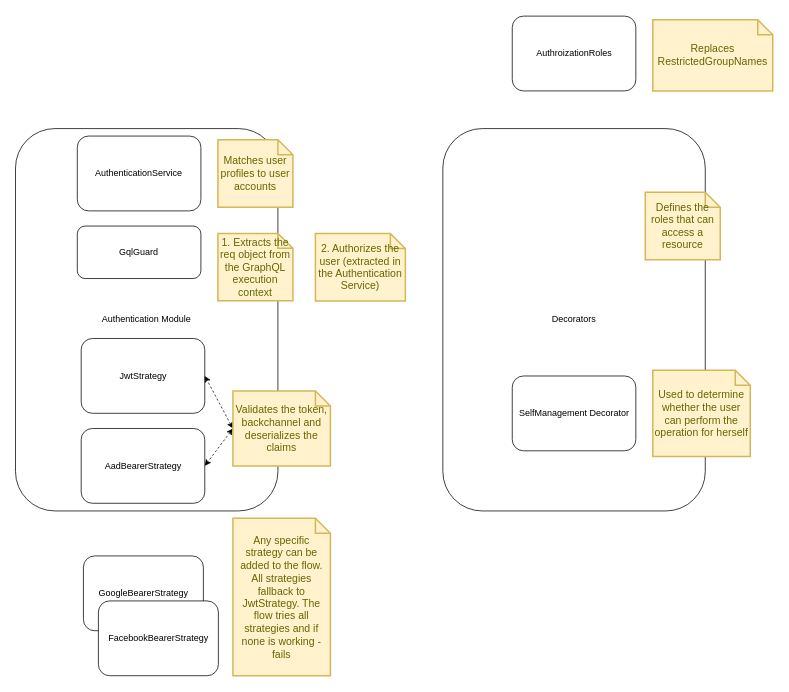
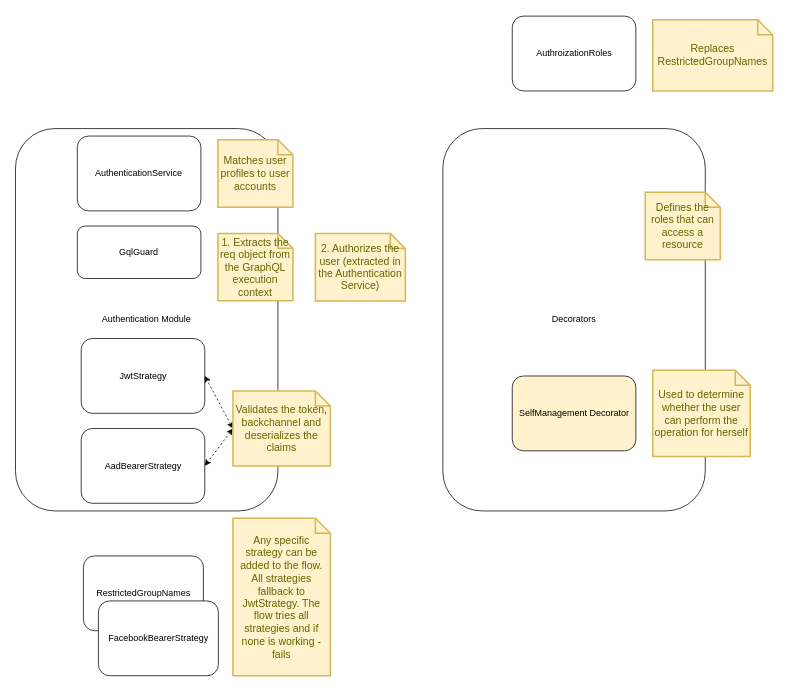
  <mxCell id="0" />
  <mxCell id="1" parent="0" />
  <mxCell id="2" value="" style="group" parent="1" vertex="1" connectable="0"><mxGeometry x="20" y="171" width="400" height="510" as="geometry" /></mxCell>
  <mxCell id="3" value="Authentication Module" style="rounded=1;whiteSpace=wrap;html=1;align=center;" parent="2" vertex="1"><mxGeometry width="350" height="510" as="geometry" /></mxCell>
  <mxCell id="4" value="AuthenticationService" style="rounded=1;whiteSpace=wrap;html=1;" parent="2" vertex="1"><mxGeometry x="82.424" y="9.996" width="164.848" height="99.783" as="geometry" /></mxCell>
  <mxCell id="5" value="JwtStrategy" style="rounded=1;whiteSpace=wrap;html=1;" parent="2" vertex="1"><mxGeometry x="87.576" y="280.002" width="164.848" height="99.783" as="geometry" /></mxCell>
  <mxCell id="6" value="GqlGuard" style="rounded=1;whiteSpace=wrap;html=1;" vertex="1" parent="2"><mxGeometry x="82.424" y="129.996" width="164.848" height="70" as="geometry" /></mxCell>
  <mxCell id="7" value="AadBearerStrategy" style="rounded=1;whiteSpace=wrap;html=1;" vertex="1" parent="2"><mxGeometry x="87.576" y="400.002" width="164.848" height="99.783" as="geometry" /></mxCell>
  <mxCell id="8" value="Matches user profiles to user accounts" style="shape=note;strokeWidth=2;fontSize=14;size=20;whiteSpace=wrap;html=1;fillColor=#fff2cc;strokeColor=#d6b656;fontColor=#666600;" vertex="1" parent="2"><mxGeometry x="270" y="14.89" width="100" height="90" as="geometry" /></mxCell>
  <mxCell id="9" value="1. Extracts the req object from the GraphQL execution context" style="shape=note;strokeWidth=2;fontSize=14;size=20;whiteSpace=wrap;html=1;fillColor=#fff2cc;strokeColor=#d6b656;fontColor=#666600;" vertex="1" parent="2"><mxGeometry x="270" y="139.78" width="100" height="90" as="geometry" /></mxCell>
  <mxCell id="10" style="edgeStyle=none;rounded=0;orthogonalLoop=1;jettySize=auto;html=1;exitX=0;exitY=0.5;exitDx=0;exitDy=0;exitPerimeter=0;entryX=1;entryY=0.5;entryDx=0;entryDy=0;dashed=1;startArrow=classic;startFill=1;" edge="1" parent="2" source="12" target="5"><mxGeometry relative="1" as="geometry" /></mxCell>
  <mxCell id="11" style="edgeStyle=none;rounded=0;orthogonalLoop=1;jettySize=auto;html=1;exitX=0;exitY=0.5;exitDx=0;exitDy=0;exitPerimeter=0;entryX=1;entryY=0.5;entryDx=0;entryDy=0;dashed=1;startArrow=classic;startFill=1;" edge="1" parent="2" source="12" target="7"><mxGeometry relative="1" as="geometry" /></mxCell>
  <mxCell id="12" value="Validates the token, backchannel and deserializes the claims" style="shape=note;strokeWidth=2;fontSize=14;size=20;whiteSpace=wrap;html=1;fillColor=#fff2cc;strokeColor=#d6b656;fontColor=#666600;" vertex="1" parent="2"><mxGeometry x="290" y="350.0" width="130" height="100.22" as="geometry" /></mxCell>
- <mxCell id="13" value="GoogleBearerStrategy" style="rounded=1;whiteSpace=wrap;html=1;" parent="1" vertex="1"><mxGeometry x="110.58" y="741.003" width="160" height="99.783" as="geometry" /></mxCell>
+ <mxCell id="13" value="RestrictedGroupNames" style="rounded=1;whiteSpace=wrap;html=1;" parent="1" vertex="1"><mxGeometry x="110.58" y="741.003" width="160" height="99.783" as="geometry" /></mxCell>
  <mxCell id="14" value="FacebookBearerStrategy" style="rounded=1;whiteSpace=wrap;html=1;" vertex="1" parent="1"><mxGeometry x="130.58" y="801.003" width="160" height="99.783" as="geometry" /></mxCell>
  <mxCell id="15" value="Any specific strategy can be added to the flow. All strategies fallback to JwtStrategy. The flow tries all strategies and if none is working - fails" style="shape=note;strokeWidth=2;fontSize=14;size=20;whiteSpace=wrap;html=1;fillColor=#fff2cc;strokeColor=#d6b656;fontColor=#666600;" parent="1" vertex="1"><mxGeometry x="310" y="690.79" width="130" height="210" as="geometry" /></mxCell>
  <mxCell id="16" value="2. Authorizes the user (extracted in the Authentication Service)" style="shape=note;strokeWidth=2;fontSize=14;size=20;whiteSpace=wrap;html=1;fillColor=#fff2cc;strokeColor=#d6b656;fontColor=#666600;" vertex="1" parent="1"><mxGeometry x="420" y="311" width="120" height="90" as="geometry" /></mxCell>
  <mxCell id="17" value="Decorators" style="rounded=1;whiteSpace=wrap;html=1;align=center;" vertex="1" parent="1"><mxGeometry x="590" y="171" width="350" height="510" as="geometry" /></mxCell>
- <mxCell id="18" value="SelfManagement Decorator" style="rounded=1;whiteSpace=wrap;html=1;" vertex="1" parent="1"><mxGeometry x="682.574" y="500.996" width="164.848" height="99.783" as="geometry" /></mxCell>
+ <mxCell id="18" value="SelfManagement Decorator" style="rounded=1;whiteSpace=wrap;html=1;fillColor=#fff2cc;" vertex="1" parent="1"><mxGeometry x="682.574" y="500.996" width="164.848" height="99.783" as="geometry" /></mxCell>
  <mxCell id="19" value="Defines the roles that can access a resource" style="shape=note;strokeWidth=2;fontSize=14;size=20;whiteSpace=wrap;html=1;fillColor=#fff2cc;strokeColor=#d6b656;fontColor=#666600;" vertex="1" parent="1"><mxGeometry x="860" y="255.89" width="100" height="90" as="geometry" /></mxCell>
  <mxCell id="20" value="Used to determine whether the user can perform the operation for herself" style="shape=note;strokeWidth=2;fontSize=14;size=20;whiteSpace=wrap;html=1;fillColor=#fff2cc;strokeColor=#d6b656;fontColor=#666600;" vertex="1" parent="1"><mxGeometry x="870" y="493.33" width="130" height="115.11" as="geometry" /></mxCell>
  <mxCell id="21" value="AuthroizationRoles" style="rounded=1;whiteSpace=wrap;html=1;" vertex="1" parent="1"><mxGeometry x="682.574" y="20.996" width="164.848" height="99.783" as="geometry" /></mxCell>
  <mxCell id="22" value="Replaces RestrictedGroupNames" style="shape=note;strokeWidth=2;fontSize=14;size=20;whiteSpace=wrap;html=1;fillColor=#fff2cc;strokeColor=#d6b656;fontColor=#666600;" vertex="1" parent="1"><mxGeometry x="870" y="25.89" width="160" height="95.11" as="geometry" /></mxCell>
